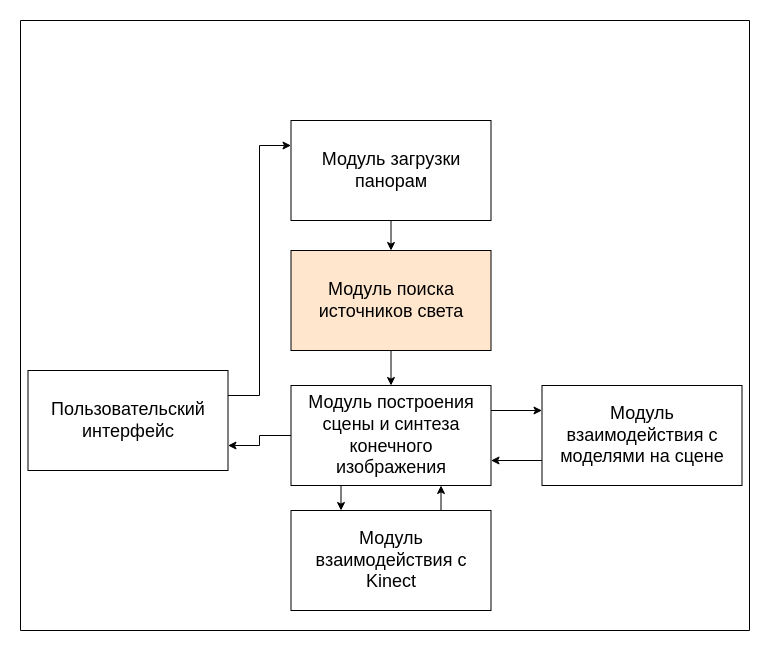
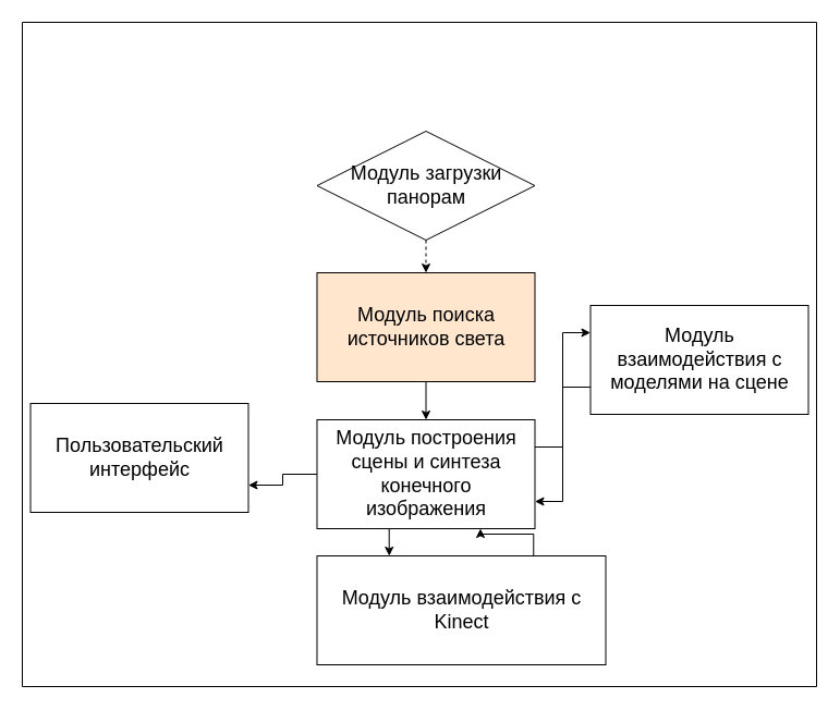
  <mxCell id="0" />
  <mxCell id="1" parent="0" />
  <mxCell id="2" value="" style="swimlane;startSize=0;fontSize=16;" parent="1" vertex="1"><mxGeometry x="20" y="20" width="729" height="610" as="geometry" /></mxCell>
  <mxCell id="3" style="edgeStyle=orthogonalEdgeStyle;rounded=0;orthogonalLoop=1;jettySize=auto;html=1;exitX=0.5;exitY=1;exitDx=0;exitDy=0;entryX=0.5;entryY=0;entryDx=0;entryDy=0;" parent="2" source="4" target="7" edge="1"><mxGeometry relative="1" as="geometry" /></mxCell>
  <mxCell id="4" value="&lt;font style=&quot;font-size: 18px;&quot;&gt;Модуль поиска источников света&lt;/font&gt;" style="rounded=0;whiteSpace=wrap;html=1;fillColor=#ffe6cc;" parent="2" vertex="1"><mxGeometry x="270.5" y="230" width="200" height="100" as="geometry" /></mxCell>
  <mxCell id="5" style="edgeStyle=orthogonalEdgeStyle;rounded=0;orthogonalLoop=1;jettySize=auto;html=1;exitX=1;exitY=0.25;exitDx=0;exitDy=0;entryX=0;entryY=0.25;entryDx=0;entryDy=0;" parent="2" source="7" target="9" edge="1"><mxGeometry relative="1" as="geometry" /></mxCell>
  <mxCell id="6" style="edgeStyle=orthogonalEdgeStyle;rounded=0;orthogonalLoop=1;jettySize=auto;html=1;exitX=0.25;exitY=1;exitDx=0;exitDy=0;entryX=0.25;entryY=0;entryDx=0;entryDy=0;" parent="2" source="7" target="13" edge="1"><mxGeometry relative="1" as="geometry" /></mxCell>
  <mxCell id="7" value="&lt;font style=&quot;font-size: 18px;&quot;&gt;Модуль построения сцены и синтеза конечного изображения&lt;/font&gt;" style="rounded=0;whiteSpace=wrap;html=1;" parent="2" vertex="1"><mxGeometry x="270.5" y="365" width="200" height="100" as="geometry" /></mxCell>
  <mxCell id="8" style="edgeStyle=orthogonalEdgeStyle;rounded=0;orthogonalLoop=1;jettySize=auto;html=1;exitX=0;exitY=0.75;exitDx=0;exitDy=0;entryX=1;entryY=0.75;entryDx=0;entryDy=0;" parent="2" source="9" target="7" edge="1"><mxGeometry relative="1" as="geometry" /></mxCell>
- <mxCell id="9" value="&lt;font style=&quot;font-size: 18px;&quot;&gt;Модуль взаимодействия с моделями на сцене&lt;br&gt;&lt;/font&gt;" style="rounded=0;whiteSpace=wrap;html=1;" parent="2" vertex="1"><mxGeometry x="521.5" y="365" width="200" height="100" as="geometry" /></mxCell>
- <mxCell id="10" style="edgeStyle=orthogonalEdgeStyle;rounded=0;orthogonalLoop=1;jettySize=auto;html=1;exitX=0.5;exitY=1;exitDx=0;exitDy=0;entryX=0.5;entryY=0;entryDx=0;entryDy=0;" parent="2" source="11" target="4" edge="1"><mxGeometry relative="1" as="geometry" /></mxCell>
- <mxCell id="11" value="&lt;font style=&quot;font-size: 18px;&quot;&gt;Модуль загрузки панорам&lt;br&gt;&lt;/font&gt;" style="rounded=0;whiteSpace=wrap;html=1;" parent="2" vertex="1"><mxGeometry x="270.5" y="100" width="200" height="100" as="geometry" /></mxCell>
+ <mxCell id="9" value="&lt;font style=&quot;font-size: 18px;&quot;&gt;Модуль взаимодействия с моделями на сцене&lt;br&gt;&lt;/font&gt;" style="rounded=0;whiteSpace=wrap;html=1;" parent="2" vertex="1"><mxGeometry x="521.5" y="260" width="200" height="100" as="geometry" /></mxCell>
+ <mxCell id="10" style="edgeStyle=orthogonalEdgeStyle;rounded=0;orthogonalLoop=1;jettySize=auto;html=1;exitX=0.5;exitY=1;exitDx=0;exitDy=0;entryX=0.5;entryY=0;entryDx=0;entryDy=0;dashed=1;" parent="2" source="11" target="4" edge="1"><mxGeometry relative="1" as="geometry" /></mxCell>
+ <mxCell id="11" value="&lt;font style=&quot;font-size: 18px;&quot;&gt;Модуль загрузки панорам&lt;br&gt;&lt;/font&gt;" style="rhombus;whiteSpace=wrap;html=1;" parent="2" vertex="1"><mxGeometry x="270.5" y="100" width="200" height="100" as="geometry" /></mxCell>
  <mxCell id="12" style="edgeStyle=orthogonalEdgeStyle;rounded=0;orthogonalLoop=1;jettySize=auto;html=1;exitX=0.75;exitY=0;exitDx=0;exitDy=0;entryX=0.75;entryY=1;entryDx=0;entryDy=0;" parent="2" source="13" target="7" edge="1"><mxGeometry relative="1" as="geometry" /></mxCell>
- <mxCell id="13" value="&lt;font style=&quot;font-size: 18px;&quot;&gt;Модуль взаимодействия с Kinect&lt;br&gt;&lt;/font&gt;" style="rounded=0;whiteSpace=wrap;html=1;" parent="2" vertex="1"><mxGeometry x="270.5" y="490" width="200" height="100" as="geometry" /></mxCell>
+ <mxCell id="13" value="&lt;font style=&quot;font-size: 18px;&quot;&gt;Модуль взаимодействия с Kinect&lt;br&gt;&lt;/font&gt;" style="rounded=0;whiteSpace=wrap;html=1;" parent="2" vertex="1"><mxGeometry x="270.5" y="490" width="265" height="100" as="geometry" /></mxCell>
  <mxCell id="14" value="&lt;font style=&quot;font-size: 18px;&quot;&gt;Пользовательский интерфейс&lt;/font&gt;" style="rounded=0;whiteSpace=wrap;html=1;" parent="2" vertex="1"><mxGeometry x="7.5" y="350" width="200" height="100" as="geometry" /></mxCell>
  <mxCell id="15" style="edgeStyle=orthogonalEdgeStyle;rounded=0;orthogonalLoop=1;jettySize=auto;html=1;exitX=0;exitY=0.5;exitDx=0;exitDy=0;entryX=1;entryY=0.75;entryDx=0;entryDy=0;" parent="2" source="7" target="14" edge="1"><mxGeometry relative="1" as="geometry" /></mxCell>
- <mxCell id="16" style="edgeStyle=orthogonalEdgeStyle;rounded=0;orthogonalLoop=1;jettySize=auto;html=1;exitX=1;exitY=0.25;exitDx=0;exitDy=0;entryX=0;entryY=0.25;entryDx=0;entryDy=0;" parent="2" source="14" target="11" edge="1"><mxGeometry relative="1" as="geometry" /></mxCell>
